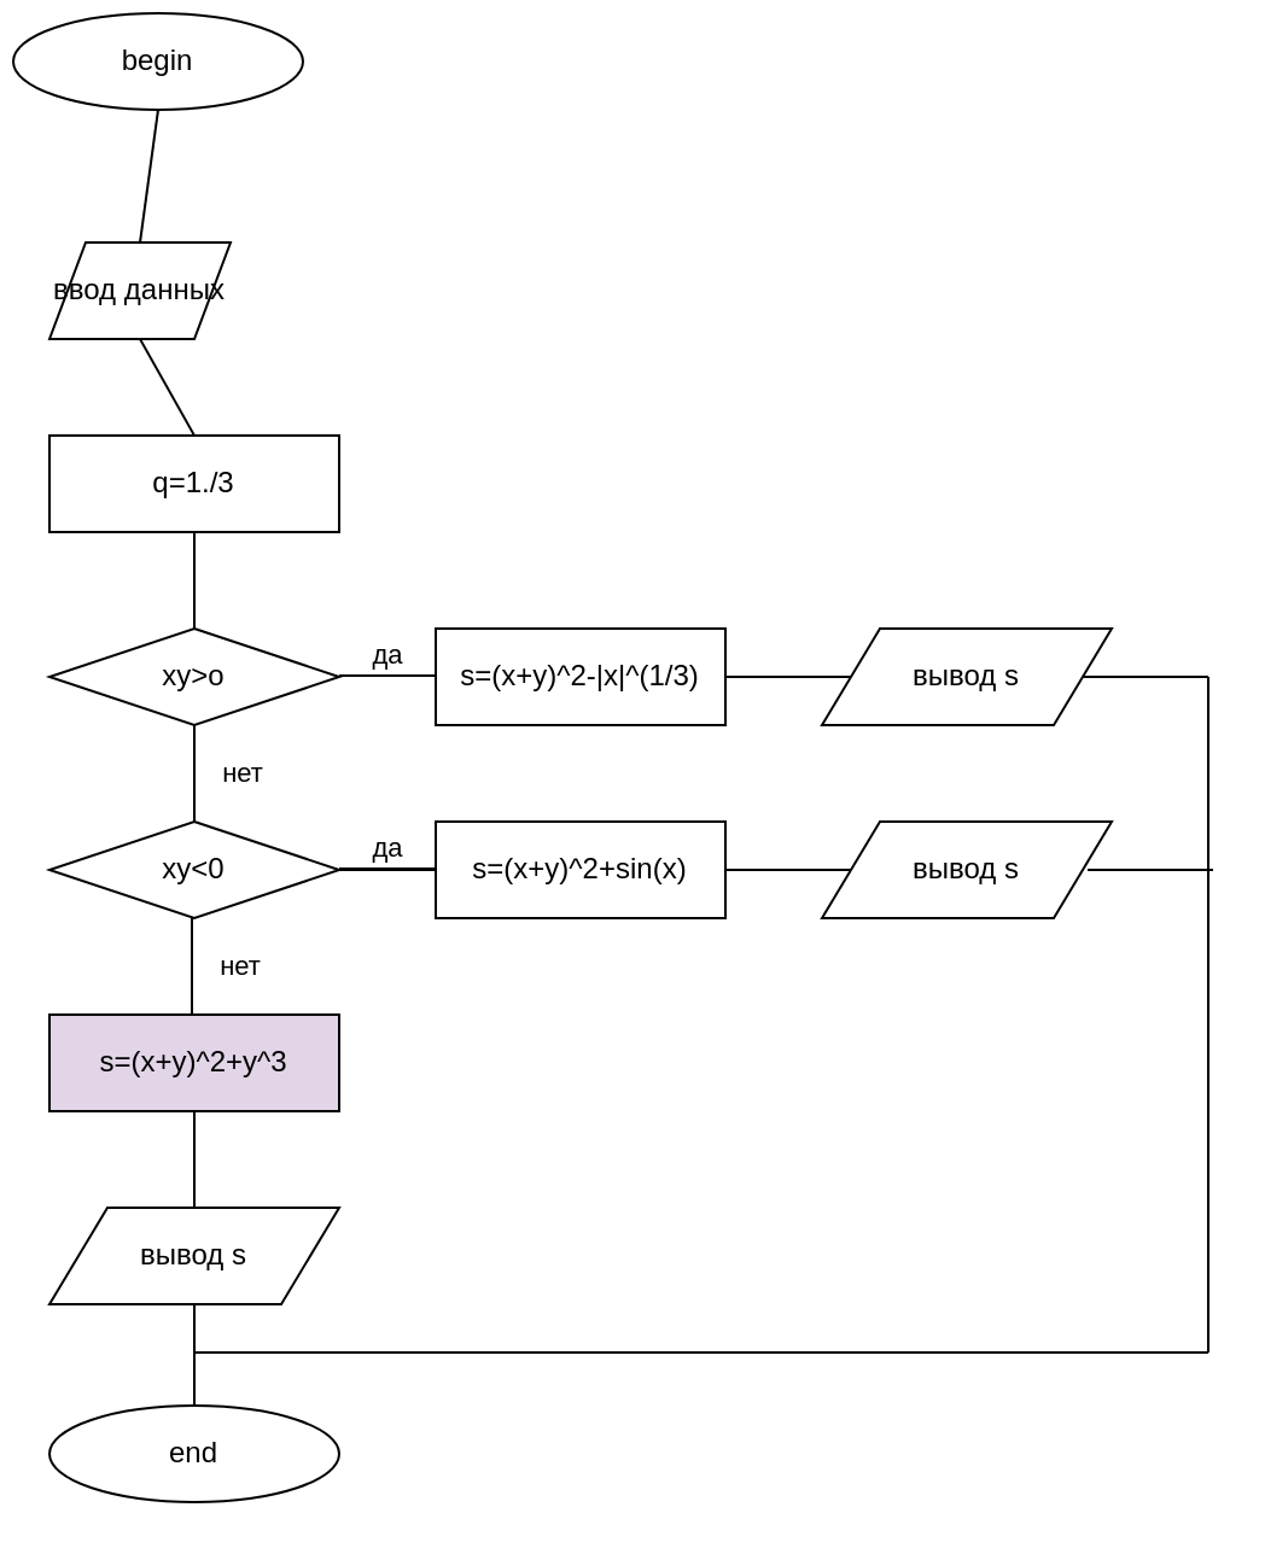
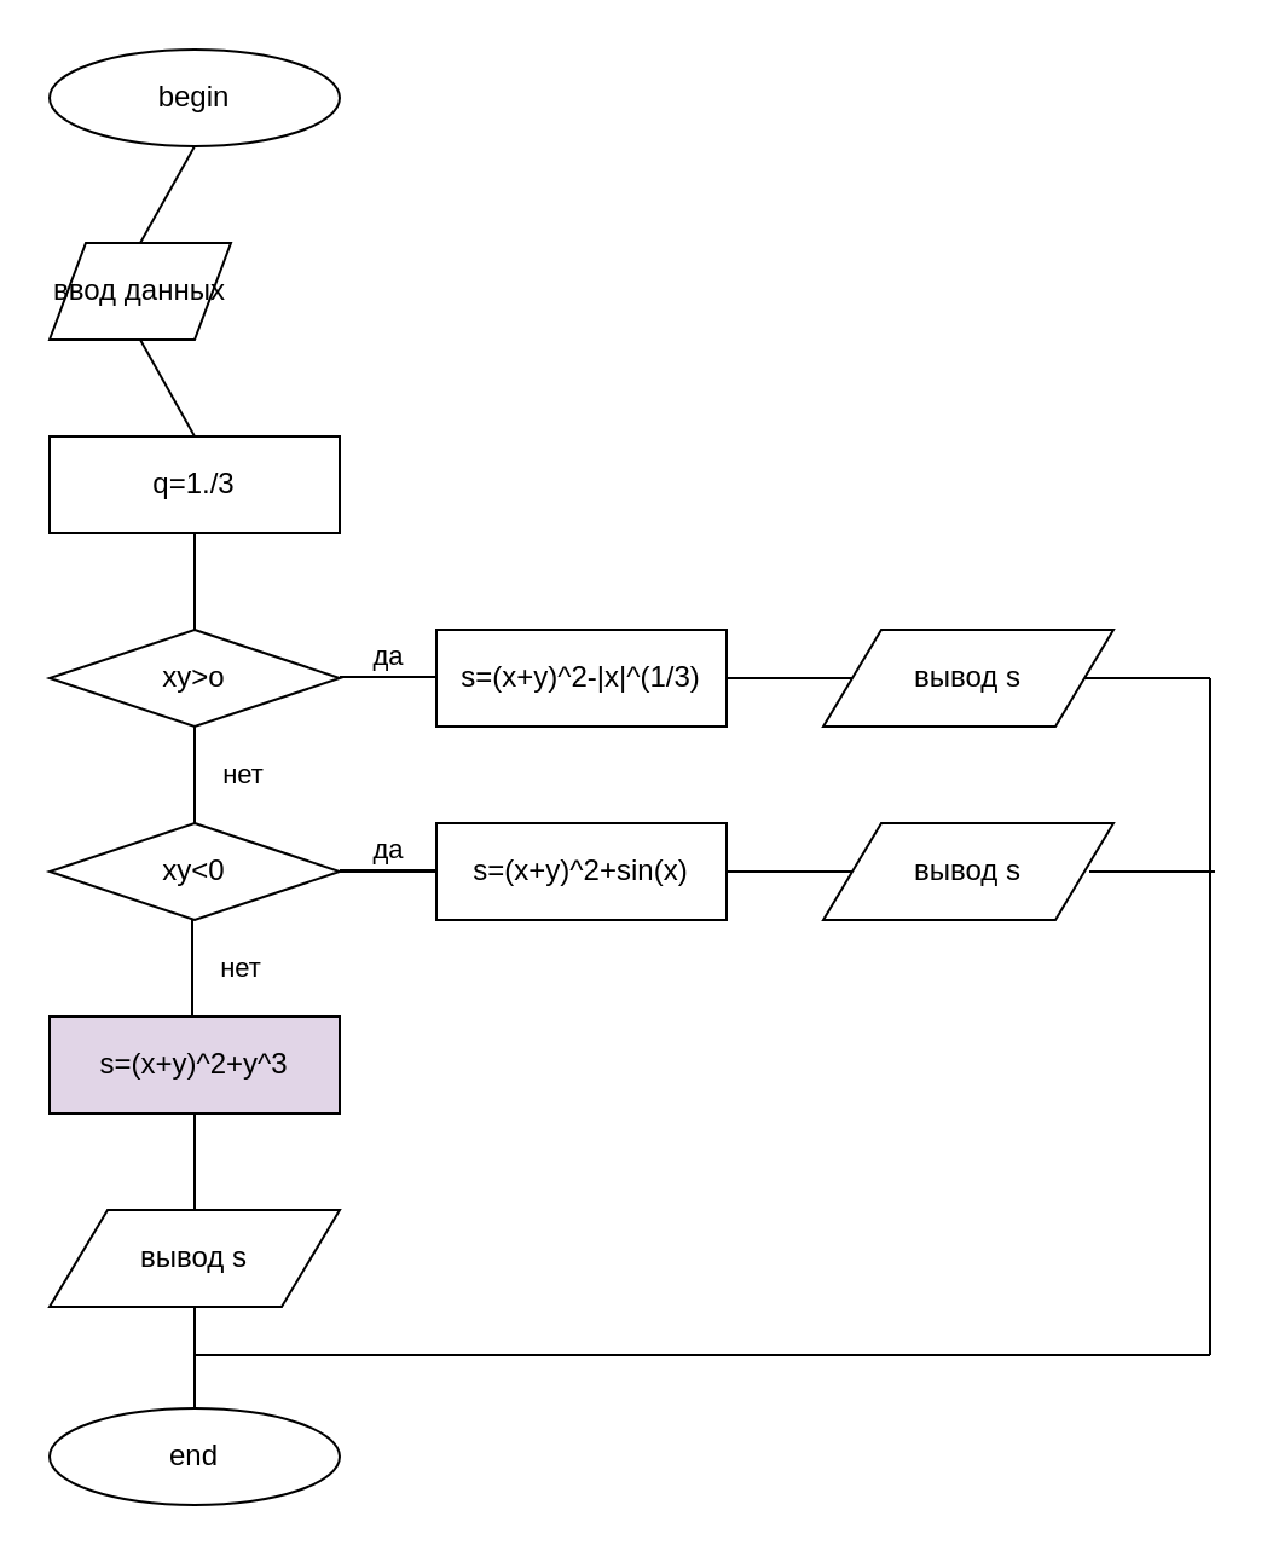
  <mxCell id="0" />
  <mxCell id="1" parent="0" />
- <mxCell id="2" value="begin" style="ellipse;whiteSpace=wrap;html=1;" vertex="1" parent="1"><mxGeometry x="5" y="5" width="120" height="40" as="geometry" /></mxCell>
+ <mxCell id="2" value="begin" style="ellipse;whiteSpace=wrap;html=1;" vertex="1" parent="1"><mxGeometry x="20" y="20" width="120" height="40" as="geometry" /></mxCell>
  <mxCell id="3" value="ввод данных" style="shape=parallelogram;perimeter=parallelogramPerimeter;whiteSpace=wrap;html=1;" vertex="1" parent="1"><mxGeometry x="20" y="100" width="75" height="40" as="geometry" /></mxCell>
  <mxCell id="4" value="q=1./3" style="rounded=0;whiteSpace=wrap;html=1;" vertex="1" parent="1"><mxGeometry x="20" y="180" width="120" height="40" as="geometry" /></mxCell>
  <mxCell id="5" value="xy&amp;gt;o" style="rhombus;whiteSpace=wrap;html=1;" vertex="1" parent="1"><mxGeometry x="20" y="260" width="120" height="40" as="geometry" /></mxCell>
  <mxCell id="6" value="s=(x+y)^2-|x|^(1/3)" style="rounded=0;whiteSpace=wrap;html=1;" vertex="1" parent="1"><mxGeometry x="180" y="260" width="120" height="40" as="geometry" /></mxCell>
  <mxCell id="7" value="xy&amp;lt;0" style="rhombus;whiteSpace=wrap;html=1;" vertex="1" parent="1"><mxGeometry x="20" y="340" width="120" height="40" as="geometry" /></mxCell>
  <mxCell id="8" value="вывод s" style="shape=parallelogram;perimeter=parallelogramPerimeter;whiteSpace=wrap;html=1;" vertex="1" parent="1"><mxGeometry x="340" y="260" width="120" height="40" as="geometry" /></mxCell>
  <mxCell id="9" value="s=(x+y)^2+sin(x)" style="rounded=0;whiteSpace=wrap;html=1;" vertex="1" parent="1"><mxGeometry x="180" y="340" width="120" height="40" as="geometry" /></mxCell>
  <mxCell id="10" value="&lt;span style=&quot;white-space: normal&quot;&gt;вывод s&lt;/span&gt;" style="shape=parallelogram;perimeter=parallelogramPerimeter;whiteSpace=wrap;html=1;" vertex="1" parent="1"><mxGeometry x="340" y="340" width="120" height="40" as="geometry" /></mxCell>
  <mxCell id="11" value="s=(x+y)^2+y^3" style="rounded=0;whiteSpace=wrap;html=1;fillColor=#e1d5e7;" vertex="1" parent="1"><mxGeometry x="20" y="420" width="120" height="40" as="geometry" /></mxCell>
  <mxCell id="12" value="&lt;span style=&quot;white-space: normal&quot;&gt;вывод s&lt;/span&gt;" style="shape=parallelogram;perimeter=parallelogramPerimeter;whiteSpace=wrap;html=1;" vertex="1" parent="1"><mxGeometry x="20" y="500" width="120" height="40" as="geometry" /></mxCell>
  <mxCell id="13" value="end" style="ellipse;whiteSpace=wrap;html=1;" vertex="1" parent="1"><mxGeometry x="20" y="582" width="120" height="40" as="geometry" /></mxCell>
  <mxCell id="14" value="" style="endArrow=none;html=1;entryX=0.5;entryY=0;entryDx=0;entryDy=0;exitX=0.5;exitY=1;exitDx=0;exitDy=0;" edge="1" parent="1" source="12" target="13"><mxGeometry width="50" height="50" relative="1" as="geometry"><mxPoint x="20" y="690" as="sourcePoint" /><mxPoint x="70" y="640" as="targetPoint" /></mxGeometry></mxCell>
  <mxCell id="15" value="" style="endArrow=none;html=1;entryX=0.5;entryY=1;entryDx=0;entryDy=0;exitX=0.5;exitY=0;exitDx=0;exitDy=0;" edge="1" parent="1" source="12" target="11"><mxGeometry width="50" height="50" relative="1" as="geometry"><mxPoint x="90" y="550" as="sourcePoint" /><mxPoint x="90" y="592" as="targetPoint" /></mxGeometry></mxCell>
  <mxCell id="16" value="нет" style="endArrow=none;html=1;entryX=0.5;entryY=1;entryDx=0;entryDy=0;exitX=0.5;exitY=0;exitDx=0;exitDy=0;" edge="1" parent="1" source="7" target="5"><mxGeometry y="-20" width="50" height="50" relative="1" as="geometry"><mxPoint x="90" y="390" as="sourcePoint" /><mxPoint x="90" y="430" as="targetPoint" /><mxPoint as="offset" /></mxGeometry></mxCell>
  <mxCell id="17" value="" style="endArrow=none;html=1;entryX=0.5;entryY=0;entryDx=0;entryDy=0;exitX=0.5;exitY=1;exitDx=0;exitDy=0;" edge="1" parent="1" source="4" target="5"><mxGeometry width="50" height="50" relative="1" as="geometry"><mxPoint x="90" y="350" as="sourcePoint" /><mxPoint x="90" y="310" as="targetPoint" /></mxGeometry></mxCell>
  <mxCell id="18" value="" style="endArrow=none;html=1;entryX=0.5;entryY=1;entryDx=0;entryDy=0;exitX=0.5;exitY=0;exitDx=0;exitDy=0;" edge="1" parent="1" source="4" target="3"><mxGeometry width="50" height="50" relative="1" as="geometry"><mxPoint x="90" y="230" as="sourcePoint" /><mxPoint x="90" y="270" as="targetPoint" /></mxGeometry></mxCell>
  <mxCell id="19" value="" style="endArrow=none;html=1;entryX=0.5;entryY=0;entryDx=0;entryDy=0;exitX=0.5;exitY=1;exitDx=0;exitDy=0;" edge="1" parent="1" source="2" target="3"><mxGeometry width="50" height="50" relative="1" as="geometry"><mxPoint x="90" y="190" as="sourcePoint" /><mxPoint x="90" y="150" as="targetPoint" /></mxGeometry></mxCell>
  <mxCell id="20" value="" style="endArrow=none;html=1;entryX=1;entryY=0.5;entryDx=0;entryDy=0;exitX=0;exitY=0.5;exitDx=0;exitDy=0;" edge="1" parent="1" source="8" target="6"><mxGeometry width="50" height="50" relative="1" as="geometry"><mxPoint x="150" y="290" as="sourcePoint" /><mxPoint x="190" y="290" as="targetPoint" /></mxGeometry></mxCell>
  <mxCell id="21" value="" style="endArrow=none;html=1;entryX=1;entryY=0.5;entryDx=0;entryDy=0;exitX=0;exitY=0.5;exitDx=0;exitDy=0;" edge="1" parent="1" source="10" target="9"><mxGeometry width="50" height="50" relative="1" as="geometry"><mxPoint x="362" y="290" as="sourcePoint" /><mxPoint x="310" y="290" as="targetPoint" /></mxGeometry></mxCell>
  <mxCell id="22" value="" style="endArrow=none;html=1;entryX=1;entryY=0.5;entryDx=0;entryDy=0;exitX=0;exitY=0.5;exitDx=0;exitDy=0;" edge="1" parent="1" source="9" target="7"><mxGeometry width="50" height="50" relative="1" as="geometry"><mxPoint x="90" y="350" as="sourcePoint" /><mxPoint x="90" y="310" as="targetPoint" /></mxGeometry></mxCell>
  <mxCell id="23" value="" style="endArrow=none;html=1;exitX=1;exitY=0.5;exitDx=0;exitDy=0;" edge="1" parent="1" source="8"><mxGeometry width="50" height="50" relative="1" as="geometry"><mxPoint x="362" y="290" as="sourcePoint" /><mxPoint x="500" y="280" as="targetPoint" /></mxGeometry></mxCell>
  <mxCell id="24" value="" style="endArrow=none;html=1;exitX=1;exitY=0.5;exitDx=0;exitDy=0;" edge="1" parent="1"><mxGeometry width="50" height="50" relative="1" as="geometry"><mxPoint x="450" y="360" as="sourcePoint" /><mxPoint x="502" y="360" as="targetPoint" /></mxGeometry></mxCell>
  <mxCell id="25" value="" style="endArrow=none;html=1;" edge="1" parent="1"><mxGeometry width="50" height="50" relative="1" as="geometry"><mxPoint x="500" y="560" as="sourcePoint" /><mxPoint x="500" y="280" as="targetPoint" /></mxGeometry></mxCell>
  <mxCell id="26" value="" style="endArrow=none;html=1;" edge="1" parent="1"><mxGeometry width="50" height="50" relative="1" as="geometry"><mxPoint x="500" y="560" as="sourcePoint" /><mxPoint x="80" y="560" as="targetPoint" /></mxGeometry></mxCell>
  <mxCell id="27" value="да" style="endArrow=none;html=1;entryX=1;entryY=0.5;entryDx=0;entryDy=0;exitX=0;exitY=0.5;exitDx=0;exitDy=0;" edge="1" parent="1"><mxGeometry y="-9" width="50" height="50" relative="1" as="geometry"><mxPoint x="180" y="279.5" as="sourcePoint" /><mxPoint x="140" y="279.5" as="targetPoint" /><mxPoint as="offset" /></mxGeometry></mxCell>
  <mxCell id="28" value="да" style="endArrow=none;html=1;entryX=1;entryY=0.5;entryDx=0;entryDy=0;exitX=0;exitY=0.5;exitDx=0;exitDy=0;" edge="1" parent="1"><mxGeometry y="-9" width="50" height="50" relative="1" as="geometry"><mxPoint x="180" y="359.5" as="sourcePoint" /><mxPoint x="140" y="359.5" as="targetPoint" /><mxPoint as="offset" /></mxGeometry></mxCell>
  <mxCell id="29" value="нет" style="endArrow=none;html=1;entryX=0.5;entryY=1;entryDx=0;entryDy=0;exitX=0.5;exitY=0;exitDx=0;exitDy=0;" edge="1" parent="1"><mxGeometry y="-20" width="50" height="50" relative="1" as="geometry"><mxPoint x="79" y="420" as="sourcePoint" /><mxPoint x="79" y="380" as="targetPoint" /><Array as="points" /><mxPoint as="offset" /></mxGeometry></mxCell>
